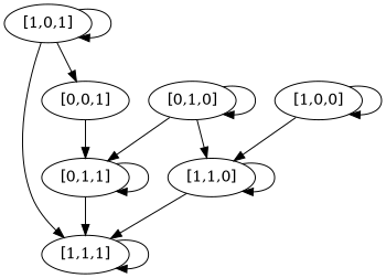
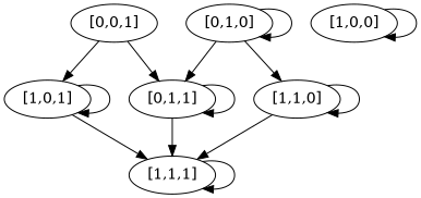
  digraph {
    "[0,0,1]"
    "[1,0,1]"
    "[0,1,1]"
    "[0,1,0]"
    "[1,1,0]"
    "[1,0,0]"
    "[1,1,1]"
-   "[1,0,1]" -> "[0,0,1]"
+   "[0,0,1]" -> "[1,0,1]"
    "[0,0,1]" -> "[0,1,1]"
    "[1,0,1]" -> "[1,0,1]"
    "[1,0,1]" -> "[1,1,1]"
    "[0,1,1]" -> "[0,1,1]"
    "[0,1,1]" -> "[1,1,1]"
    "[0,1,0]" -> "[0,1,1]"
    "[0,1,0]" -> "[0,1,0]"
    "[0,1,0]" -> "[1,1,0]"
    "[1,1,0]" -> "[1,1,0]"
    "[1,1,0]" -> "[1,1,1]"
-   "[1,0,0]" -> "[1,1,0]"
    "[1,0,0]" -> "[1,0,0]"
    "[1,1,1]" -> "[1,1,1]"
  }
